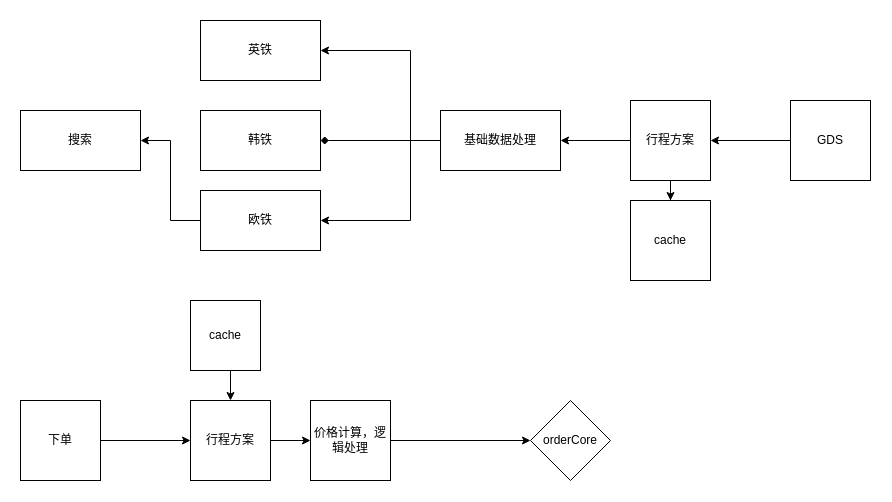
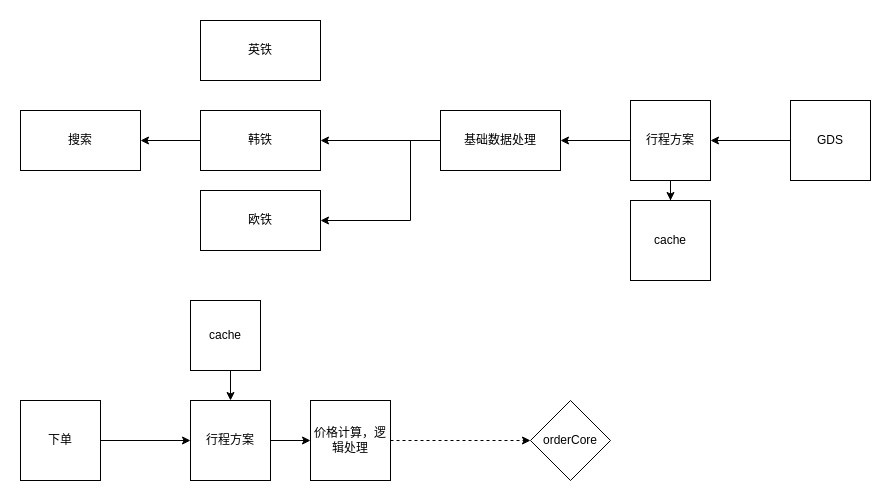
  <mxCell id="0" />
  <mxCell id="1" parent="0" />
  <mxCell id="2" value="GDS" style="whiteSpace=wrap;html=1;aspect=fixed;" vertex="1" parent="1"><mxGeometry x="790" y="100" width="80" height="80" as="geometry" /></mxCell>
  <mxCell id="3" value="" style="endArrow=classic;html=1;rounded=0;exitX=0;exitY=0.5;exitDx=0;exitDy=0;" edge="1" parent="1" source="2"><mxGeometry width="50" height="50" relative="1" as="geometry"><mxPoint x="470" y="140" as="sourcePoint" /><mxPoint x="710" y="140" as="targetPoint" /></mxGeometry></mxCell>
  <mxCell id="4" value="" style="edgeStyle=orthogonalEdgeStyle;rounded=0;orthogonalLoop=1;jettySize=auto;html=1;" edge="1" parent="1" source="6" target="10"><mxGeometry relative="1" as="geometry" /></mxCell>
  <mxCell id="5" style="edgeStyle=orthogonalEdgeStyle;rounded=0;orthogonalLoop=1;jettySize=auto;html=1;exitX=0.5;exitY=1;exitDx=0;exitDy=0;" edge="1" parent="1" source="6" target="11"><mxGeometry relative="1" as="geometry" /></mxCell>
  <mxCell id="6" value="行程方案" style="whiteSpace=wrap;html=1;aspect=fixed;" vertex="1" parent="1"><mxGeometry x="630" y="100" width="80" height="80" as="geometry" /></mxCell>
- <mxCell id="7" style="edgeStyle=orthogonalEdgeStyle;rounded=0;orthogonalLoop=1;jettySize=auto;html=1;endArrow=diamond;" edge="1" parent="1" source="10" target="13"><mxGeometry relative="1" as="geometry" /></mxCell>
- <mxCell id="8" style="edgeStyle=orthogonalEdgeStyle;rounded=0;orthogonalLoop=1;jettySize=auto;html=1;" edge="1" parent="1" source="10" target="14"><mxGeometry relative="1" as="geometry"><Array as="points"><mxPoint x="410" y="140" /></Array></mxGeometry></mxCell>
+ <mxCell id="7" style="edgeStyle=orthogonalEdgeStyle;rounded=0;orthogonalLoop=1;jettySize=auto;html=1;" edge="1" parent="1" source="10" target="13"><mxGeometry relative="1" as="geometry" /></mxCell>
  <mxCell id="9" value="" style="edgeStyle=orthogonalEdgeStyle;rounded=0;orthogonalLoop=1;jettySize=auto;html=1;" edge="1" parent="1" source="10" target="16"><mxGeometry relative="1" as="geometry"><Array as="points"><mxPoint x="410" y="140" /><mxPoint x="410" y="220" /></Array></mxGeometry></mxCell>
  <mxCell id="10" value="基础数据处理" style="whiteSpace=wrap;html=1;" vertex="1" parent="1"><mxGeometry x="440" y="110" width="120" height="60" as="geometry" /></mxCell>
  <mxCell id="11" value="cache" style="whiteSpace=wrap;html=1;aspect=fixed;" vertex="1" parent="1"><mxGeometry x="630" y="200" width="80" height="80" as="geometry" /></mxCell>
+ <mxCell id="12" style="edgeStyle=orthogonalEdgeStyle;rounded=0;orthogonalLoop=1;jettySize=auto;html=1;exitX=0;exitY=0.5;exitDx=0;exitDy=0;entryX=1;entryY=0.5;entryDx=0;entryDy=0;" edge="1" parent="1" source="13" target="17"><mxGeometry relative="1" as="geometry" /></mxCell>
  <mxCell id="13" value="韩铁" style="whiteSpace=wrap;html=1;" vertex="1" parent="1"><mxGeometry x="200" y="110" width="120" height="60" as="geometry" /></mxCell>
  <mxCell id="14" value="英铁" style="whiteSpace=wrap;html=1;" vertex="1" parent="1"><mxGeometry x="200" y="20" width="120" height="60" as="geometry" /></mxCell>
- <mxCell id="15" style="edgeStyle=orthogonalEdgeStyle;rounded=0;orthogonalLoop=1;jettySize=auto;html=1;exitX=0;exitY=0.5;exitDx=0;exitDy=0;entryX=1;entryY=0.5;entryDx=0;entryDy=0;" edge="1" parent="1" source="16" target="17"><mxGeometry relative="1" as="geometry" /></mxCell>
  <mxCell id="16" value="欧铁" style="whiteSpace=wrap;html=1;" vertex="1" parent="1"><mxGeometry x="200" y="190" width="120" height="60" as="geometry" /></mxCell>
  <mxCell id="17" value="搜索" style="whiteSpace=wrap;html=1;" vertex="1" parent="1"><mxGeometry x="20" y="110" width="120" height="60" as="geometry" /></mxCell>
  <mxCell id="18" style="edgeStyle=orthogonalEdgeStyle;rounded=0;orthogonalLoop=1;jettySize=auto;html=1;exitX=1;exitY=0.5;exitDx=0;exitDy=0;" edge="1" parent="1" source="19" target="21"><mxGeometry relative="1" as="geometry" /></mxCell>
  <mxCell id="19" value="下单" style="whiteSpace=wrap;html=1;aspect=fixed;" vertex="1" parent="1"><mxGeometry x="20" y="400" width="80" height="80" as="geometry" /></mxCell>
  <mxCell id="20" style="edgeStyle=orthogonalEdgeStyle;rounded=0;orthogonalLoop=1;jettySize=auto;html=1;exitX=1;exitY=0.5;exitDx=0;exitDy=0;" edge="1" parent="1" source="21" target="25"><mxGeometry relative="1" as="geometry" /></mxCell>
  <mxCell id="21" value="行程方案" style="whiteSpace=wrap;html=1;aspect=fixed;" vertex="1" parent="1"><mxGeometry x="190" y="400" width="80" height="80" as="geometry" /></mxCell>
  <mxCell id="22" style="edgeStyle=orthogonalEdgeStyle;rounded=0;orthogonalLoop=1;jettySize=auto;html=1;exitX=0.5;exitY=1;exitDx=0;exitDy=0;entryX=0.5;entryY=0;entryDx=0;entryDy=0;" edge="1" parent="1" source="23" target="21"><mxGeometry relative="1" as="geometry" /></mxCell>
  <mxCell id="23" value="cache" style="whiteSpace=wrap;html=1;aspect=fixed;" vertex="1" parent="1"><mxGeometry x="190" y="300" width="70" height="70" as="geometry" /></mxCell>
- <mxCell id="24" style="edgeStyle=orthogonalEdgeStyle;rounded=0;orthogonalLoop=1;jettySize=auto;html=1;exitX=1;exitY=0.5;exitDx=0;exitDy=0;" edge="1" parent="1" source="25" target="26"><mxGeometry relative="1" as="geometry" /></mxCell>
+ <mxCell id="24" style="edgeStyle=orthogonalEdgeStyle;rounded=0;orthogonalLoop=1;jettySize=auto;html=1;exitX=1;exitY=0.5;exitDx=0;exitDy=0;dashed=1;" edge="1" parent="1" source="25" target="26"><mxGeometry relative="1" as="geometry" /></mxCell>
  <mxCell id="25" value="价格计算，逻辑处理" style="whiteSpace=wrap;html=1;aspect=fixed;" vertex="1" parent="1"><mxGeometry x="310" y="400" width="80" height="80" as="geometry" /></mxCell>
  <mxCell id="26" value="orderCore" style="rhombus;whiteSpace=wrap;html=1;aspect=fixed;" vertex="1" parent="1"><mxGeometry x="530" y="400" width="80" height="80" as="geometry" /></mxCell>
